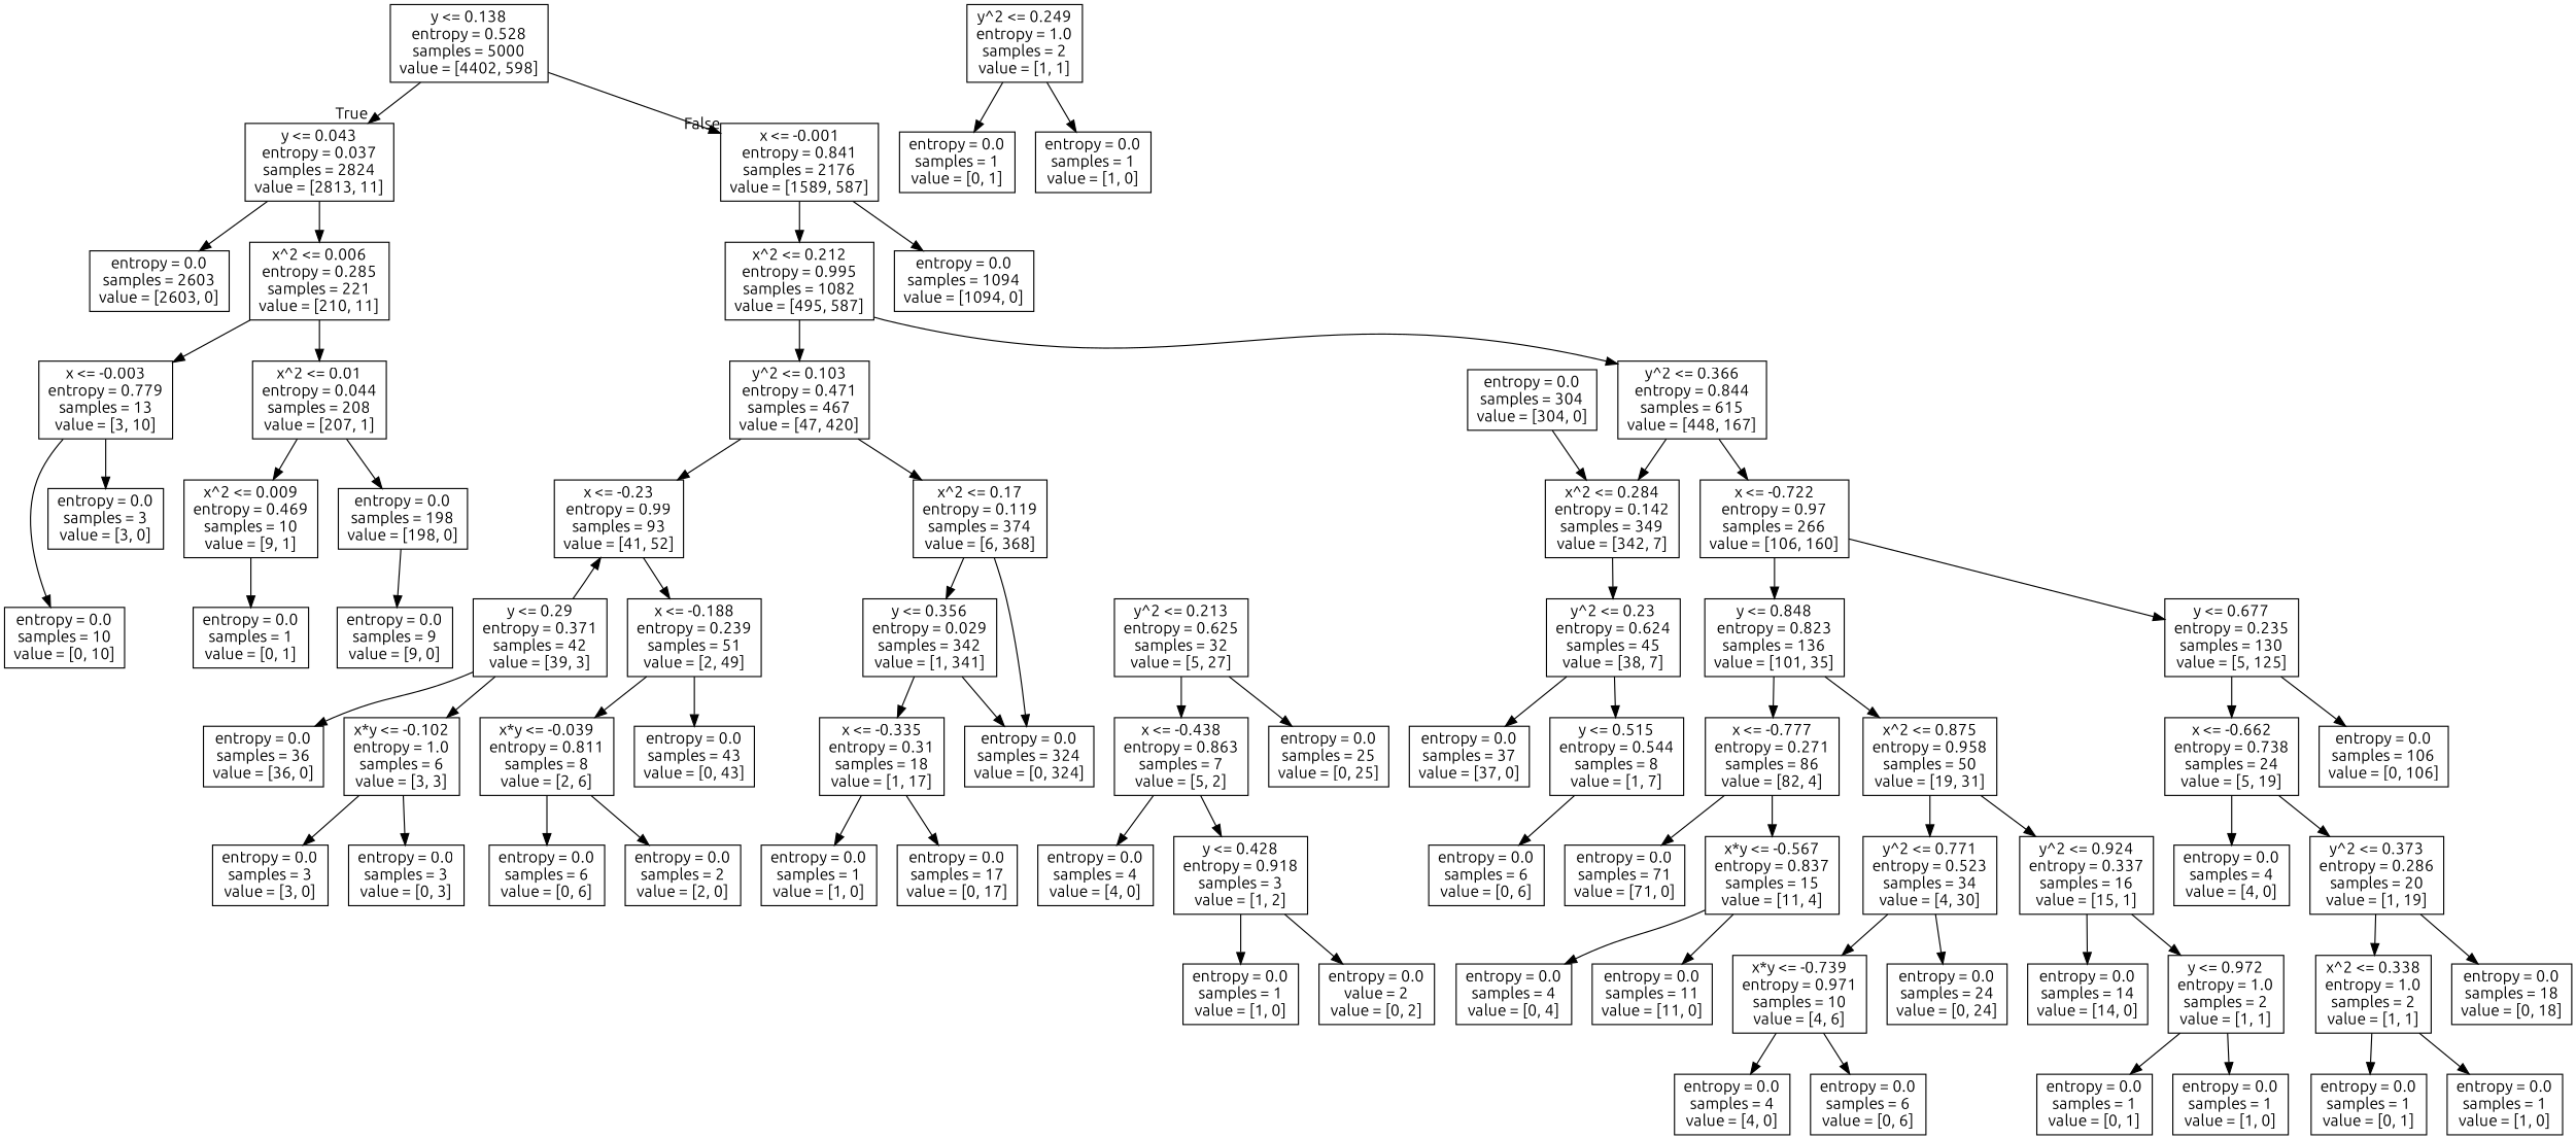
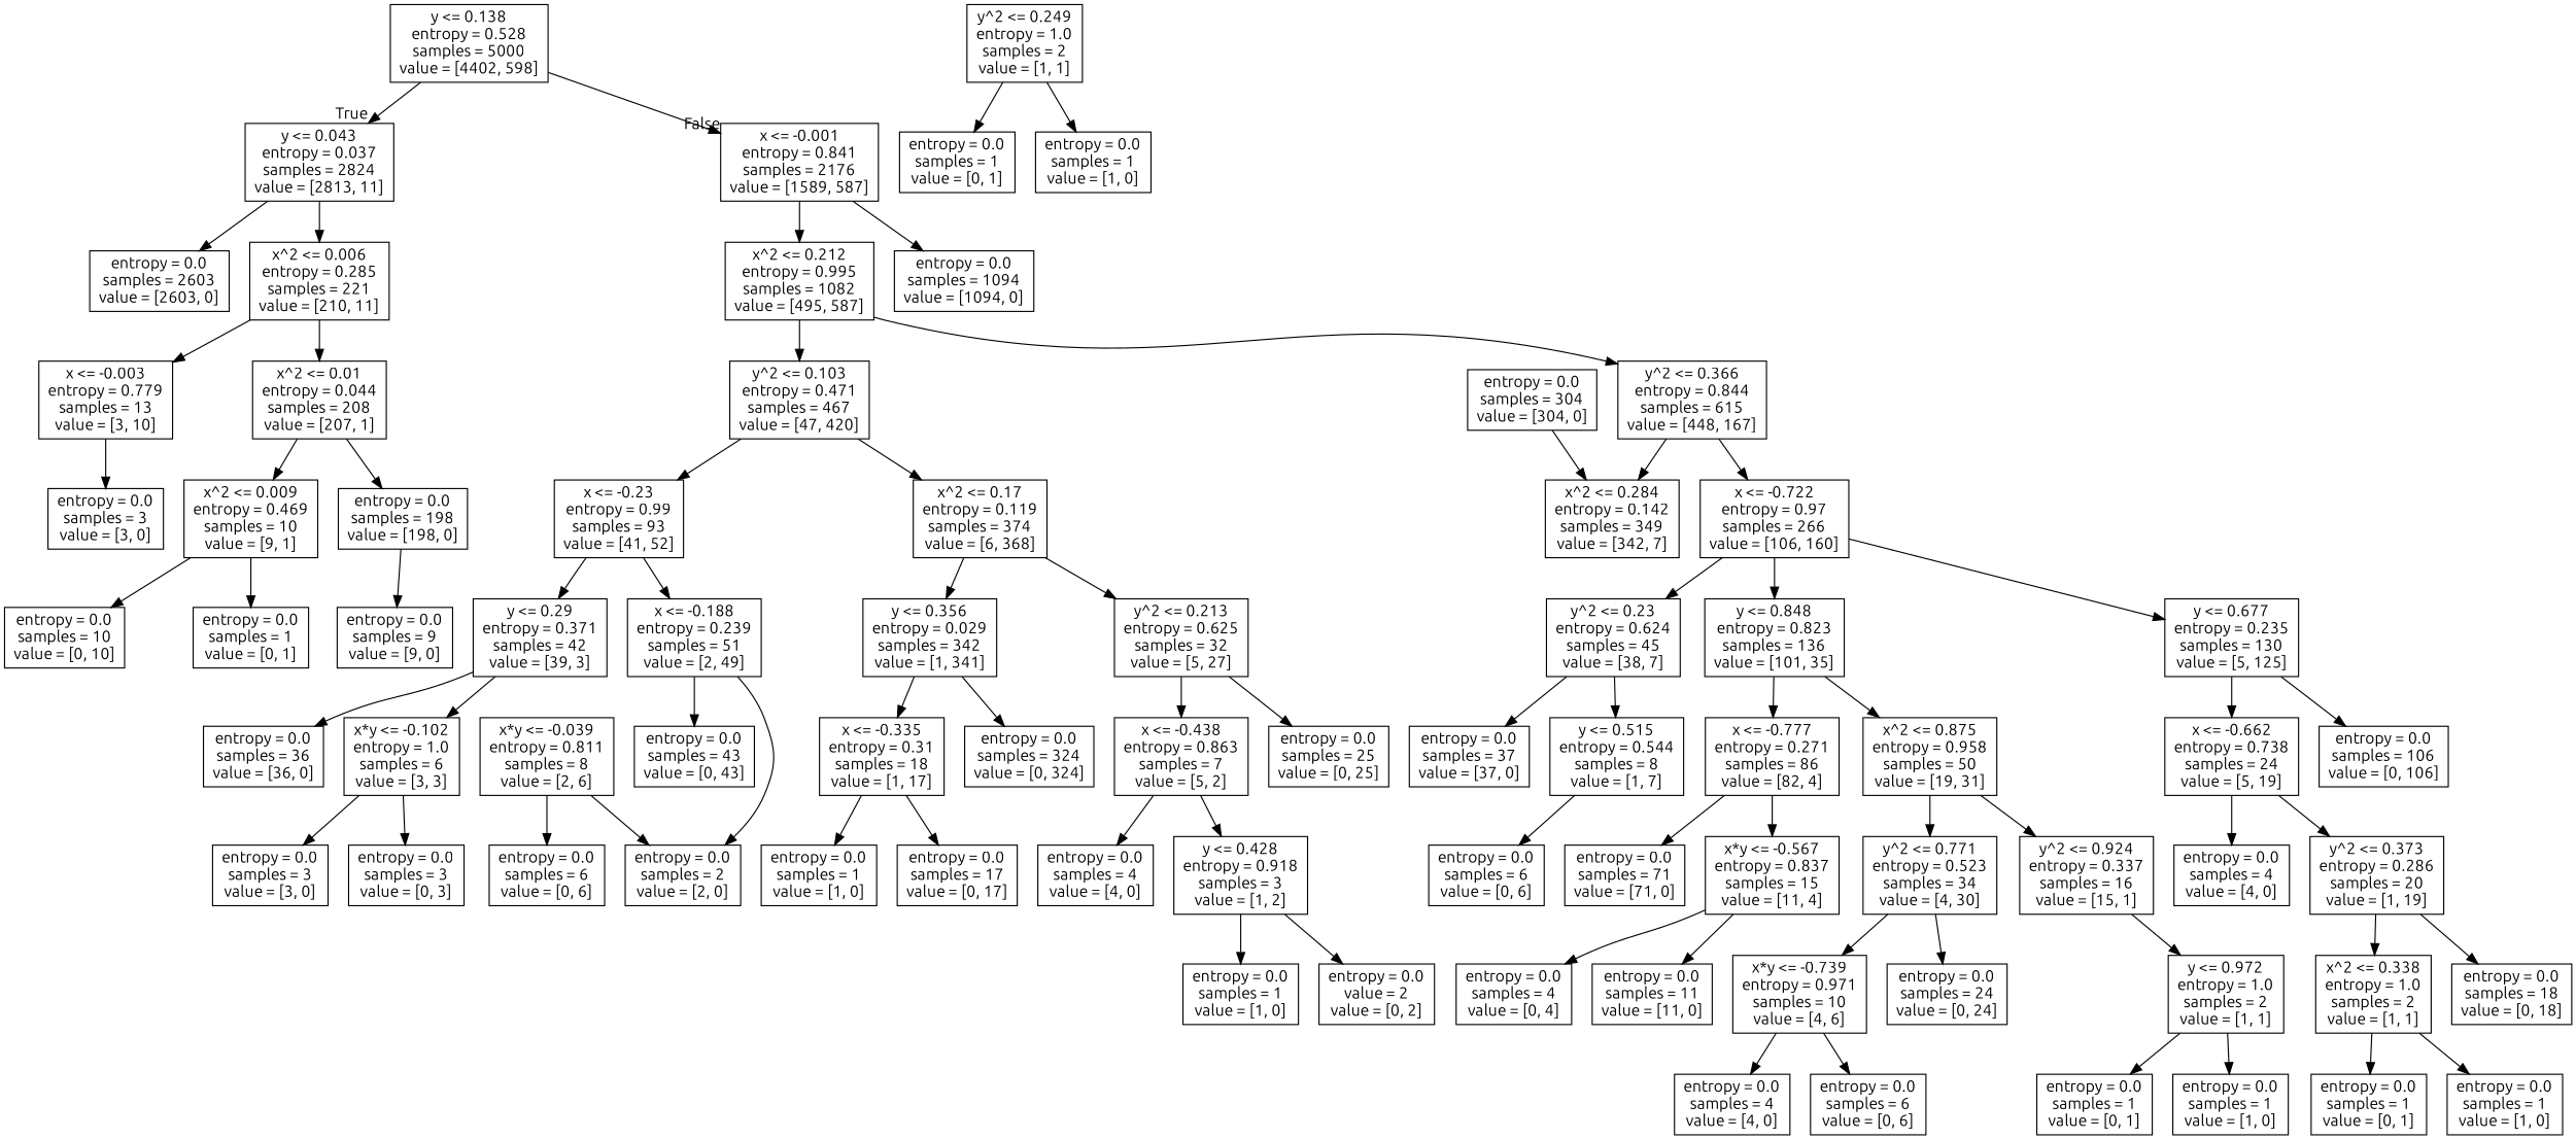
  digraph {
    fontname=Ubuntu
    node [fontname=Ubuntu shape=box]
    edge [fontname=Ubuntu]
    n1 [label="y <= 0.138\nentropy = 0.528\nsamples = 5000\nvalue = [4402, 598]"]
    n2 [label="y <= 0.043\nentropy = 0.037\nsamples = 2824\nvalue = [2813, 11]"]
    n3 [label="x <= -0.001\nentropy = 0.841\nsamples = 2176\nvalue = [1589, 587]"]
    n4 [label="entropy = 0.0\nsamples = 2603\nvalue = [2603, 0]"]
    n5 [label="x^2 <= 0.006\nentropy = 0.285\nsamples = 221\nvalue = [210, 11]"]
    n6 [label="x^2 <= 0.212\nentropy = 0.995\nsamples = 1082\nvalue = [495, 587]"]
    n7 [label="entropy = 0.0\nsamples = 1094\nvalue = [1094, 0]"]
    n8 [label="x <= -0.003\nentropy = 0.779\nsamples = 13\nvalue = [3, 10]"]
    n9 [label="x^2 <= 0.01\nentropy = 0.044\nsamples = 208\nvalue = [207, 1]"]
    n10 [label="entropy = 0.0\nsamples = 10\nvalue = [0, 10]"]
    n11 [label="entropy = 0.0\nsamples = 3\nvalue = [3, 0]"]
    n12 [label="x^2 <= 0.009\nentropy = 0.469\nsamples = 10\nvalue = [9, 1]"]
    n13 [label="entropy = 0.0\nsamples = 198\nvalue = [198, 0]"]
    n14 [label="entropy = 0.0\nsamples = 1\nvalue = [0, 1]"]
    n15 [label="entropy = 0.0\nsamples = 9\nvalue = [9, 0]"]
    n16 [label="y^2 <= 0.103\nentropy = 0.471\nsamples = 467\nvalue = [47, 420]"]
    n17 [label="y^2 <= 0.366\nentropy = 0.844\nsamples = 615\nvalue = [448, 167]"]
    n18 [label="x <= -0.23\nentropy = 0.99\nsamples = 93\nvalue = [41, 52]"]
    n19 [label="x^2 <= 0.17\nentropy = 0.119\nsamples = 374\nvalue = [6, 368]"]
    n20 [label="x^2 <= 0.284\nentropy = 0.142\nsamples = 349\nvalue = [342, 7]"]
    n21 [label="x <= -0.722\nentropy = 0.97\nsamples = 266\nvalue = [106, 160]"]
    n22 [label="y <= 0.29\nentropy = 0.371\nsamples = 42\nvalue = [39, 3]"]
    n23 [label="x <= -0.188\nentropy = 0.239\nsamples = 51\nvalue = [2, 49]"]
    n24 [label="y <= 0.356\nentropy = 0.029\nsamples = 342\nvalue = [1, 341]"]
    n25 [label="y^2 <= 0.213\nentropy = 0.625\nsamples = 32\nvalue = [5, 27]"]
    n26 [label="entropy = 0.0\nsamples = 36\nvalue = [36, 0]"]
    n27 [label="x*y <= -0.102\nentropy = 1.0\nsamples = 6\nvalue = [3, 3]"]
    n28 [label="x*y <= -0.039\nentropy = 0.811\nsamples = 8\nvalue = [2, 6]"]
    n29 [label="entropy = 0.0\nsamples = 43\nvalue = [0, 43]"]
    n30 [label="entropy = 0.0\nsamples = 3\nvalue = [3, 0]"]
    n31 [label="entropy = 0.0\nsamples = 3\nvalue = [0, 3]"]
    n32 [label="entropy = 0.0\nsamples = 6\nvalue = [0, 6]"]
    n33 [label="entropy = 0.0\nsamples = 2\nvalue = [2, 0]"]
    n34 [label="x <= -0.335\nentropy = 0.31\nsamples = 18\nvalue = [1, 17]"]
    n35 [label="entropy = 0.0\nsamples = 324\nvalue = [0, 324]"]
    n36 [label="x <= -0.438\nentropy = 0.863\nsamples = 7\nvalue = [5, 2]"]
    n37 [label="entropy = 0.0\nsamples = 25\nvalue = [0, 25]"]
    n38 [label="entropy = 0.0\nsamples = 1\nvalue = [1, 0]"]
    n39 [label="entropy = 0.0\nsamples = 17\nvalue = [0, 17]"]
    n40 [label="entropy = 0.0\nsamples = 4\nvalue = [4, 0]"]
    n41 [label="y <= 0.428\nentropy = 0.918\nsamples = 3\nvalue = [1, 2]"]
    n42 [label="entropy = 0.0\nsamples = 1\nvalue = [1, 0]"]
    n43 [label="entropy = 0.0\nvalue = 2\nvalue = [0, 2]"]
    n44 [label="y^2 <= 0.23\nentropy = 0.624\nsamples = 45\nvalue = [38, 7]"]
    n45 [label="y <= 0.848\nentropy = 0.823\nsamples = 136\nvalue = [101, 35]"]
    n46 [label="y <= 0.677\nentropy = 0.235\nsamples = 130\nvalue = [5, 125]"]
    n47 [label="entropy = 0.0\nsamples = 37\nvalue = [37, 0]"]
    n48 [label="y <= 0.515\nentropy = 0.544\nsamples = 8\nvalue = [1, 7]"]
    n49 [label="entropy = 0.0\nsamples = 304\nvalue = [304, 0]"]
    n50 [label="entropy = 0.0\nsamples = 6\nvalue = [0, 6]"]
    n51 [label="y^2 <= 0.249\nentropy = 1.0\nsamples = 2\nvalue = [1, 1]"]
    n52 [label="entropy = 0.0\nsamples = 1\nvalue = [0, 1]"]
    n53 [label="entropy = 0.0\nsamples = 1\nvalue = [1, 0]"]
    n54 [label="x <= -0.777\nentropy = 0.271\nsamples = 86\nvalue = [82, 4]"]
    n55 [label="x^2 <= 0.875\nentropy = 0.958\nsamples = 50\nvalue = [19, 31]"]
    n56 [label="x <= -0.662\nentropy = 0.738\nsamples = 24\nvalue = [5, 19]"]
    n57 [label="entropy = 0.0\nsamples = 106\nvalue = [0, 106]"]
    n58 [label="entropy = 0.0\nsamples = 71\nvalue = [71, 0]"]
    n59 [label="x*y <= -0.567\nentropy = 0.837\nsamples = 15\nvalue = [11, 4]"]
    n60 [label="y^2 <= 0.771\nentropy = 0.523\nsamples = 34\nvalue = [4, 30]"]
    n61 [label="y^2 <= 0.924\nentropy = 0.337\nsamples = 16\nvalue = [15, 1]"]
    n62 [label="entropy = 0.0\nsamples = 4\nvalue = [0, 4]"]
    n63 [label="entropy = 0.0\nsamples = 11\nvalue = [11, 0]"]
    n64 [label="x*y <= -0.739\nentropy = 0.971\nsamples = 10\nvalue = [4, 6]"]
    n65 [label="entropy = 0.0\nsamples = 24\nvalue = [0, 24]"]
-   n66 [label="entropy = 0.0\nsamples = 14\nvalue = [14, 0]"]
    n67 [label="y <= 0.972\nentropy = 1.0\nsamples = 2\nvalue = [1, 1]"]
    n68 [label="entropy = 0.0\nsamples = 4\nvalue = [4, 0]"]
    n69 [label="entropy = 0.0\nsamples = 6\nvalue = [0, 6]"]
    n70 [label="entropy = 0.0\nsamples = 1\nvalue = [0, 1]"]
    n71 [label="entropy = 0.0\nsamples = 1\nvalue = [1, 0]"]
    n72 [label="entropy = 0.0\nsamples = 4\nvalue = [4, 0]"]
    n73 [label="y^2 <= 0.373\nentropy = 0.286\nsamples = 20\nvalue = [1, 19]"]
    n74 [label="x^2 <= 0.338\nentropy = 1.0\nsamples = 2\nvalue = [1, 1]"]
    n75 [label="entropy = 0.0\nsamples = 18\nvalue = [0, 18]"]
    n76 [label="entropy = 0.0\nsamples = 1\nvalue = [0, 1]"]
    n77 [label="entropy = 0.0\nsamples = 1\nvalue = [1, 0]"]
    n1 -> n2 [headlabel=True labelangle=45 labeldistance=2.5]
    n1 -> n3 [headlabel=False labelangle=-45 labeldistance=2.5]
    n2 -> n4
    n2 -> n5
    n3 -> n6
    n3 -> n7
    n5 -> n8
    n5 -> n9
    n6 -> n16
    n6 -> n17
-   n8 -> n10
+   n12 -> n10
    n8 -> n11
    n9 -> n12
    n9 -> n13
    n12 -> n14
    n13 -> n15
    n16 -> n18
    n16 -> n19
    n17 -> n20
    n17 -> n21
-   n22 -> n18
+   n18 -> n22
    n18 -> n23
    n19 -> n24
-   n19 -> n35
-   n20 -> n44
+   n19 -> n25
+   n21 -> n44
    n21 -> n45
    n21 -> n46
    n22 -> n26
    n22 -> n27
-   n23 -> n28
+   n23 -> n33
    n23 -> n29
    n24 -> n34
    n24 -> n35
    n25 -> n36
    n25 -> n37
    n27 -> n30
    n27 -> n31
    n28 -> n32
    n28 -> n33
    n34 -> n38
    n34 -> n39
    n36 -> n40
    n36 -> n41
    n41 -> n42
    n41 -> n43
    n44 -> n47
    n44 -> n48
    n45 -> n54
    n45 -> n55
    n46 -> n56
    n46 -> n57
    n48 -> n50
    n49 -> n20
    n51 -> n52
    n51 -> n53
    n54 -> n58
    n54 -> n59
    n55 -> n60
    n55 -> n61
    n56 -> n72
    n56 -> n73
    n59 -> n62
    n59 -> n63
    n60 -> n64
    n60 -> n65
-   n61 -> n66
    n61 -> n67
    n64 -> n68
    n64 -> n69
    n67 -> n70
    n67 -> n71
    n73 -> n74
    n73 -> n75
    n74 -> n76
    n74 -> n77
  }
